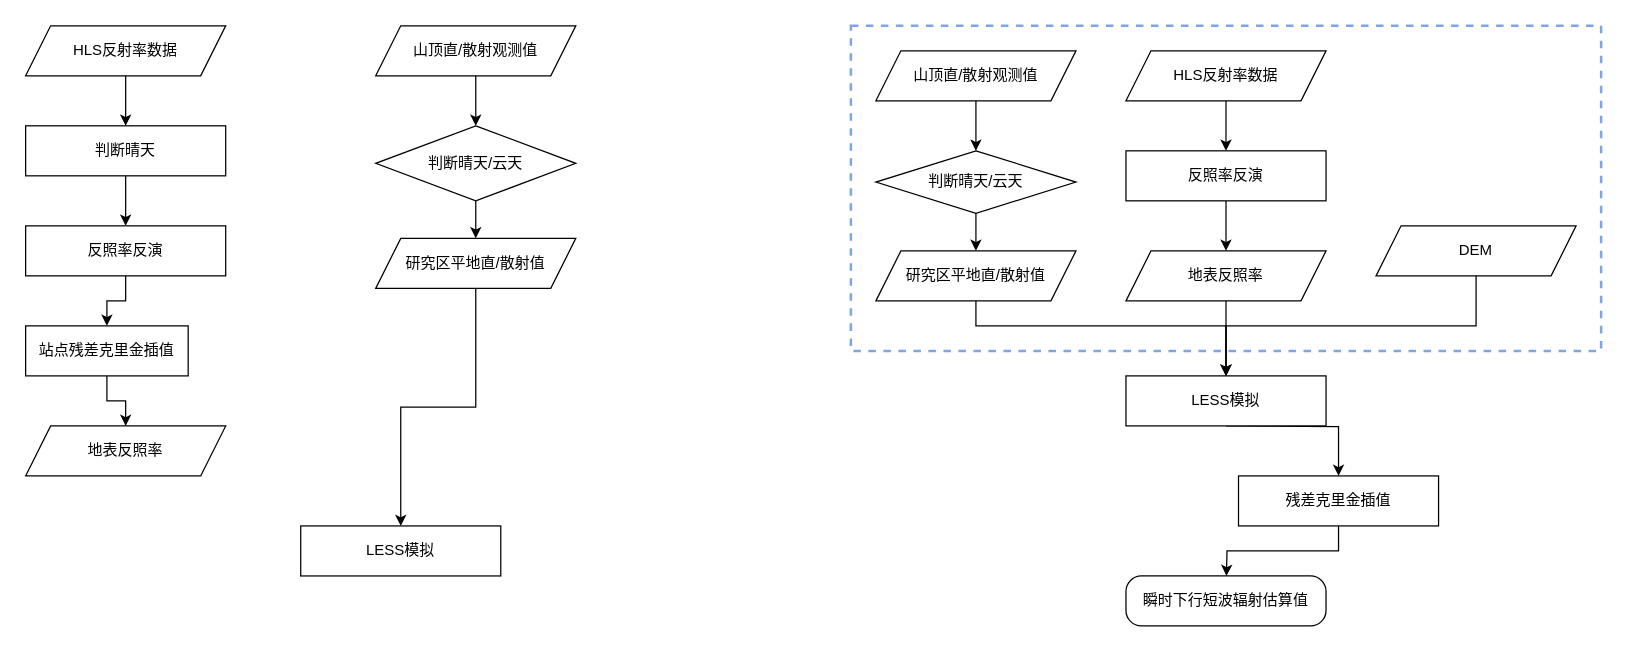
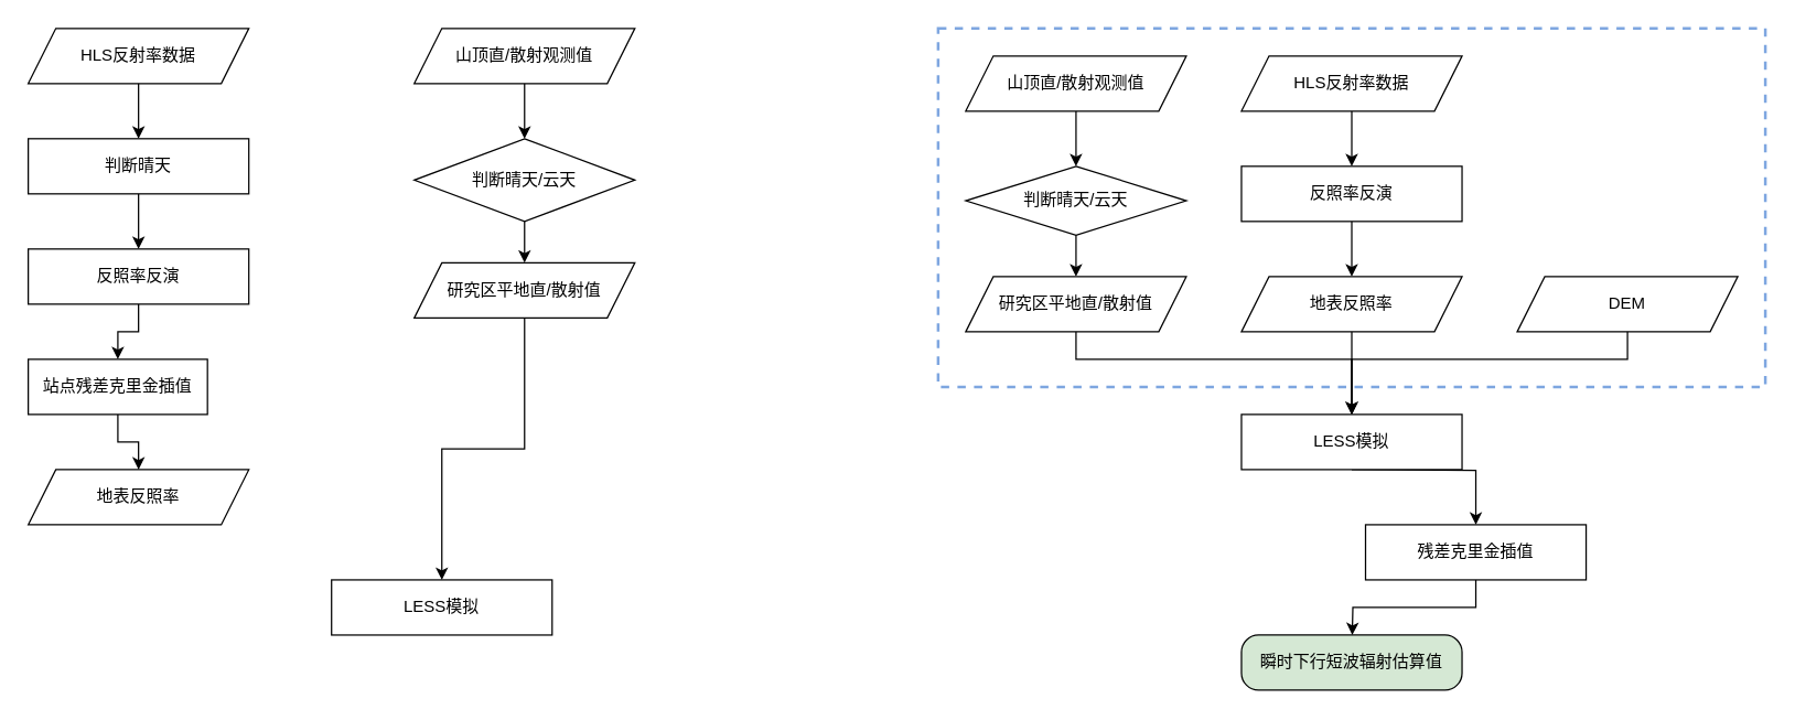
  <mxCell id="0" />
  <mxCell id="1" parent="0" />
  <mxCell id="2" style="edgeStyle=orthogonalEdgeStyle;rounded=0;orthogonalLoop=1;jettySize=auto;html=1;exitX=0.5;exitY=1;exitDx=0;exitDy=0;entryX=0.5;entryY=0;entryDx=0;entryDy=0;" edge="1" parent="1" source="3" target="5"><mxGeometry relative="1" as="geometry" /></mxCell>
  <mxCell id="3" value="山顶直/散射观测值" style="shape=parallelogram;perimeter=parallelogramPerimeter;whiteSpace=wrap;html=1;fixedSize=1;" vertex="1" parent="1"><mxGeometry x="300" y="20" width="160" height="40" as="geometry" /></mxCell>
  <mxCell id="4" style="edgeStyle=orthogonalEdgeStyle;rounded=0;orthogonalLoop=1;jettySize=auto;html=1;exitX=0.5;exitY=1;exitDx=0;exitDy=0;entryX=0.5;entryY=0;entryDx=0;entryDy=0;" edge="1" parent="1" source="5" target="7"><mxGeometry relative="1" as="geometry" /></mxCell>
  <mxCell id="5" value="判断晴天/云天" style="rhombus;whiteSpace=wrap;html=1;" vertex="1" parent="1"><mxGeometry x="300" y="100" width="160" height="60" as="geometry" /></mxCell>
  <mxCell id="6" style="edgeStyle=orthogonalEdgeStyle;rounded=0;orthogonalLoop=1;jettySize=auto;html=1;exitX=0.5;exitY=1;exitDx=0;exitDy=0;entryX=0.5;entryY=0;entryDx=0;entryDy=0;" edge="1" parent="1" source="7" target="8"><mxGeometry relative="1" as="geometry" /></mxCell>
  <mxCell id="7" value="研究区平地直/散射值" style="shape=parallelogram;perimeter=parallelogramPerimeter;whiteSpace=wrap;html=1;fixedSize=1;" vertex="1" parent="1"><mxGeometry x="300" y="190" width="160" height="40" as="geometry" /></mxCell>
  <mxCell id="8" value="LESS模拟" style="rounded=0;whiteSpace=wrap;html=1;" vertex="1" parent="1"><mxGeometry x="240" y="420" width="160" height="40" as="geometry" /></mxCell>
  <mxCell id="9" style="edgeStyle=orthogonalEdgeStyle;rounded=0;orthogonalLoop=1;jettySize=auto;html=1;exitX=0.5;exitY=1;exitDx=0;exitDy=0;entryX=0.5;entryY=0;entryDx=0;entryDy=0;" edge="1" parent="1" source="10" target="12"><mxGeometry relative="1" as="geometry" /></mxCell>
  <mxCell id="10" value="HLS反射率数据" style="shape=parallelogram;perimeter=parallelogramPerimeter;whiteSpace=wrap;html=1;fixedSize=1;" vertex="1" parent="1"><mxGeometry x="20" y="20" width="160" height="40" as="geometry" /></mxCell>
  <mxCell id="11" style="edgeStyle=orthogonalEdgeStyle;rounded=0;orthogonalLoop=1;jettySize=auto;html=1;exitX=0.5;exitY=1;exitDx=0;exitDy=0;entryX=0.5;entryY=0;entryDx=0;entryDy=0;" edge="1" parent="1" source="12" target="14"><mxGeometry relative="1" as="geometry" /></mxCell>
  <mxCell id="12" value="判断晴天" style="rounded=0;whiteSpace=wrap;html=1;" vertex="1" parent="1"><mxGeometry x="20" y="100" width="160" height="40" as="geometry" /></mxCell>
  <mxCell id="13" style="edgeStyle=orthogonalEdgeStyle;rounded=0;orthogonalLoop=1;jettySize=auto;html=1;exitX=0.5;exitY=1;exitDx=0;exitDy=0;entryX=0.5;entryY=0;entryDx=0;entryDy=0;" edge="1" parent="1" source="14" target="16"><mxGeometry relative="1" as="geometry" /></mxCell>
  <mxCell id="14" value="反照率反演" style="rounded=0;whiteSpace=wrap;html=1;" vertex="1" parent="1"><mxGeometry x="20" y="180" width="160" height="40" as="geometry" /></mxCell>
  <mxCell id="15" style="edgeStyle=orthogonalEdgeStyle;rounded=0;orthogonalLoop=1;jettySize=auto;html=1;exitX=0.5;exitY=1;exitDx=0;exitDy=0;entryX=0.5;entryY=0;entryDx=0;entryDy=0;" edge="1" parent="1" source="16" target="17"><mxGeometry relative="1" as="geometry" /></mxCell>
  <mxCell id="16" value="站点残差克里金插值" style="rounded=0;whiteSpace=wrap;html=1;" vertex="1" parent="1"><mxGeometry x="20" y="260" width="130" height="40" as="geometry" /></mxCell>
  <mxCell id="17" value="地表反照率" style="shape=parallelogram;perimeter=parallelogramPerimeter;whiteSpace=wrap;html=1;fixedSize=1;" vertex="1" parent="1"><mxGeometry x="20" y="340" width="160" height="40" as="geometry" /></mxCell>
  <mxCell id="18" style="edgeStyle=orthogonalEdgeStyle;rounded=0;orthogonalLoop=1;jettySize=auto;html=1;exitX=0.5;exitY=1;exitDx=0;exitDy=0;entryX=0.5;entryY=0;entryDx=0;entryDy=0;" edge="1" parent="1" source="19" target="21"><mxGeometry relative="1" as="geometry" /></mxCell>
  <mxCell id="19" value="HLS反射率数据" style="shape=parallelogram;perimeter=parallelogramPerimeter;whiteSpace=wrap;html=1;fixedSize=1;" vertex="1" parent="1"><mxGeometry x="900" y="40" width="160" height="40" as="geometry" /></mxCell>
  <mxCell id="20" style="edgeStyle=orthogonalEdgeStyle;rounded=0;orthogonalLoop=1;jettySize=auto;html=1;exitX=0.5;exitY=1;exitDx=0;exitDy=0;entryX=0.5;entryY=0;entryDx=0;entryDy=0;" edge="1" parent="1" source="21"><mxGeometry relative="1" as="geometry"><mxPoint x="980" y="200" as="targetPoint" /></mxGeometry></mxCell>
  <mxCell id="21" value="反照率反演" style="rounded=0;whiteSpace=wrap;html=1;" vertex="1" parent="1"><mxGeometry x="900" y="120" width="160" height="40" as="geometry" /></mxCell>
  <mxCell id="22" style="edgeStyle=orthogonalEdgeStyle;rounded=0;orthogonalLoop=1;jettySize=auto;html=1;exitX=0.5;exitY=1;exitDx=0;exitDy=0;entryX=0.5;entryY=0;entryDx=0;entryDy=0;" edge="1" parent="1" source="23" target="35"><mxGeometry relative="1" as="geometry" /></mxCell>
  <mxCell id="23" value="地表反照率" style="shape=parallelogram;perimeter=parallelogramPerimeter;whiteSpace=wrap;html=1;fixedSize=1;" vertex="1" parent="1"><mxGeometry x="900" y="200" width="160" height="40" as="geometry" /></mxCell>
  <mxCell id="24" style="edgeStyle=orthogonalEdgeStyle;rounded=0;orthogonalLoop=1;jettySize=auto;html=1;exitX=0.5;exitY=1;exitDx=0;exitDy=0;entryX=0.5;entryY=0;entryDx=0;entryDy=0;" edge="1" parent="1" source="25" target="27"><mxGeometry relative="1" as="geometry" /></mxCell>
  <mxCell id="25" value="山顶直/散射观测值" style="shape=parallelogram;perimeter=parallelogramPerimeter;whiteSpace=wrap;html=1;fixedSize=1;" vertex="1" parent="1"><mxGeometry x="700" y="40" width="160" height="40" as="geometry" /></mxCell>
  <mxCell id="26" style="edgeStyle=orthogonalEdgeStyle;rounded=0;orthogonalLoop=1;jettySize=auto;html=1;exitX=0.5;exitY=1;exitDx=0;exitDy=0;entryX=0.5;entryY=0;entryDx=0;entryDy=0;" edge="1" parent="1" source="27" target="29"><mxGeometry relative="1" as="geometry" /></mxCell>
  <mxCell id="27" value="判断晴天/云天" style="rhombus;whiteSpace=wrap;html=1;" vertex="1" parent="1"><mxGeometry x="700" y="120" width="160" height="50" as="geometry" /></mxCell>
  <mxCell id="28" style="edgeStyle=orthogonalEdgeStyle;rounded=0;orthogonalLoop=1;jettySize=auto;html=1;exitX=0.5;exitY=1;exitDx=0;exitDy=0;entryX=0.5;entryY=0;entryDx=0;entryDy=0;" edge="1" parent="1" source="29" target="35"><mxGeometry relative="1" as="geometry"><Array as="points"><mxPoint x="780" y="260" /><mxPoint x="980" y="260" /></Array></mxGeometry></mxCell>
  <mxCell id="29" value="研究区平地直/散射值" style="shape=parallelogram;perimeter=parallelogramPerimeter;whiteSpace=wrap;html=1;fixedSize=1;" vertex="1" parent="1"><mxGeometry x="700" y="200" width="160" height="40" as="geometry" /></mxCell>
  <mxCell id="30" style="edgeStyle=orthogonalEdgeStyle;rounded=0;orthogonalLoop=1;jettySize=auto;html=1;exitX=0.5;exitY=1;exitDx=0;exitDy=0;entryX=0.5;entryY=0;entryDx=0;entryDy=0;" edge="1" parent="1" source="31" target="35"><mxGeometry relative="1" as="geometry"><Array as="points"><mxPoint x="1180" y="260" /><mxPoint x="980" y="260" /></Array></mxGeometry></mxCell>
- <mxCell id="31" value="DEM" style="shape=parallelogram;perimeter=parallelogramPerimeter;whiteSpace=wrap;html=1;fixedSize=1;" vertex="1" parent="1"><mxGeometry x="1100" y="180" width="160" height="40" as="geometry" /></mxCell>
+ <mxCell id="31" value="DEM" style="shape=parallelogram;perimeter=parallelogramPerimeter;whiteSpace=wrap;html=1;fixedSize=1;" vertex="1" parent="1"><mxGeometry x="1100" y="200" width="160" height="40" as="geometry" /></mxCell>
  <mxCell id="32" style="edgeStyle=orthogonalEdgeStyle;rounded=0;orthogonalLoop=1;jettySize=auto;html=1;exitX=0.5;exitY=1;exitDx=0;exitDy=0;" edge="1" parent="1" target="34"><mxGeometry relative="1" as="geometry"><mxPoint x="980" y="340" as="sourcePoint" /></mxGeometry></mxCell>
  <mxCell id="33" style="edgeStyle=orthogonalEdgeStyle;rounded=0;orthogonalLoop=1;jettySize=auto;html=1;exitX=0.5;exitY=1;exitDx=0;exitDy=0;" edge="1" parent="1" source="34"><mxGeometry relative="1" as="geometry"><mxPoint x="980.345" y="460" as="targetPoint" /></mxGeometry></mxCell>
  <mxCell id="34" value="残差克里金插值" style="rounded=0;whiteSpace=wrap;html=1;" vertex="1" parent="1"><mxGeometry x="990" y="380" width="160" height="40" as="geometry" /></mxCell>
  <mxCell id="35" value="LESS模拟" style="rounded=0;whiteSpace=wrap;html=1;" vertex="1" parent="1"><mxGeometry x="900" y="300" width="160" height="40" as="geometry" /></mxCell>
- <mxCell id="36" value="瞬时下行短波辐射估算值" style="rounded=1;whiteSpace=wrap;html=1;arcSize=31;" vertex="1" parent="1"><mxGeometry x="900" y="460" width="160" height="40" as="geometry" /></mxCell>
+ <mxCell id="36" value="瞬时下行短波辐射估算值" style="rounded=1;whiteSpace=wrap;html=1;arcSize=31;fillColor=#d5e8d4;" vertex="1" parent="1"><mxGeometry x="900" y="460" width="160" height="40" as="geometry" /></mxCell>
  <mxCell id="37" value="" style="rounded=0;whiteSpace=wrap;html=1;fillColor=none;dashed=1;strokeWidth=2;strokeColor=#7EA6E0;" vertex="1" parent="1"><mxGeometry x="680" y="20" width="600" height="260" as="geometry" /></mxCell>
